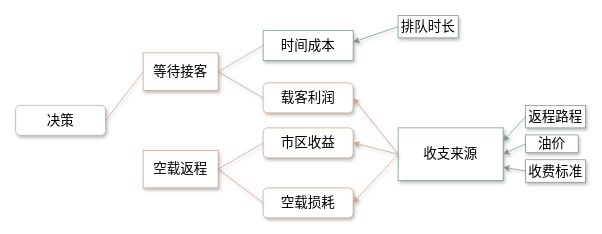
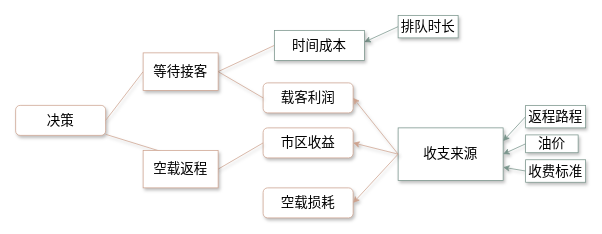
  <mxCell id="0" />
  <mxCell id="1" parent="0" />
  <mxCell id="2" value="&lt;font style=&quot;font-size: 18px&quot;&gt;决策&lt;/font&gt;" style="rounded=1;whiteSpace=wrap;html=1;fontSize=12;glass=0;strokeWidth=1;shadow=1;strokeColor=#CDA28E;" parent="1" vertex="1"><mxGeometry x="20" y="140" width="120" height="40" as="geometry" /></mxCell>
  <mxCell id="3" value="" style="endArrow=none;html=1;exitX=1;exitY=0.5;exitDx=0;exitDy=0;entryX=0;entryY=0.5;entryDx=0;entryDy=0;strokeColor=#CDA28E;shadow=1;" edge="1" parent="1" source="16" target="18"><mxGeometry width="50" height="50" relative="1" as="geometry"><mxPoint x="310" y="70" as="sourcePoint" /><mxPoint x="350" y="40" as="targetPoint" /></mxGeometry></mxCell>
  <mxCell id="4" value="&lt;font style=&quot;font-size: 18px&quot;&gt;载客利润&lt;/font&gt;" style="rounded=1;whiteSpace=wrap;html=1;fontSize=12;glass=0;strokeWidth=1;shadow=1;strokeColor=#CDA28E;" vertex="1" parent="1"><mxGeometry x="350" y="110" width="120" height="40" as="geometry" /></mxCell>
  <mxCell id="5" value="" style="endArrow=none;html=1;entryX=0;entryY=0.5;entryDx=0;entryDy=0;exitX=1;exitY=0.5;exitDx=0;exitDy=0;strokeColor=#CDA28E;shadow=1;" edge="1" parent="1" source="16" target="4"><mxGeometry width="50" height="50" relative="1" as="geometry"><mxPoint x="310" y="70" as="sourcePoint" /><mxPoint x="360" y="-10" as="targetPoint" /></mxGeometry></mxCell>
  <mxCell id="6" value="" style="endArrow=none;html=1;exitX=1;exitY=0.5;exitDx=0;exitDy=0;entryX=0;entryY=0.5;entryDx=0;entryDy=0;strokeColor=#CDA28E;shadow=1;" edge="1" parent="1" source="2" target="16"><mxGeometry width="50" height="50" relative="1" as="geometry"><mxPoint x="160" y="140" as="sourcePoint" /><mxPoint x="190" y="80" as="targetPoint" /></mxGeometry></mxCell>
  <mxCell id="7" value="&lt;font style=&quot;font-size: 18px&quot;&gt;市区收益&lt;/font&gt;" style="rounded=1;whiteSpace=wrap;html=1;fontSize=12;glass=0;strokeWidth=1;shadow=1;strokeColor=#CDA28E;" vertex="1" parent="1"><mxGeometry x="350" y="170" width="120" height="40" as="geometry" /></mxCell>
  <mxCell id="8" value="" style="endArrow=none;html=1;exitX=1;exitY=0.5;exitDx=0;exitDy=0;entryX=0;entryY=0.5;entryDx=0;entryDy=0;strokeColor=#CDA28E;shadow=1;" edge="1" parent="1" target="7" source="17"><mxGeometry width="50" height="50" relative="1" as="geometry"><mxPoint x="310" y="250" as="sourcePoint" /><mxPoint x="330" y="160" as="targetPoint" /></mxGeometry></mxCell>
  <mxCell id="9" value="&lt;font style=&quot;font-size: 18px&quot;&gt;空载损耗&lt;/font&gt;" style="rounded=1;whiteSpace=wrap;html=1;fontSize=12;glass=0;strokeWidth=1;shadow=1;strokeColor=#CDA28E;" vertex="1" parent="1"><mxGeometry x="350" y="250" width="120" height="40" as="geometry" /></mxCell>
- <mxCell id="10" value="" style="endArrow=none;html=1;entryX=0;entryY=0.5;entryDx=0;entryDy=0;exitX=1;exitY=0.5;exitDx=0;exitDy=0;strokeColor=#CDA28E;shadow=1;" edge="1" parent="1" target="9" source="17"><mxGeometry width="50" height="50" relative="1" as="geometry"><mxPoint x="310" y="250" as="sourcePoint" /><mxPoint x="360" y="170" as="targetPoint" /></mxGeometry></mxCell>
+ <mxCell id="10" value="" style="endArrow=none;html=1;exitX=1;exitY=0.5;exitDx=0;exitDy=0;strokeColor=#CDA28E;shadow=1;" edge="1" parent="1" target="2" source="17"><mxGeometry width="50" height="50" relative="1" as="geometry"><mxPoint x="310" y="250" as="sourcePoint" /><mxPoint x="360" y="170" as="targetPoint" /></mxGeometry></mxCell>
  <mxCell id="11" value="" style="endArrow=classic;html=1;entryX=1;entryY=0.39;entryDx=0;entryDy=0;exitX=0;exitY=0.5;exitDx=0;exitDy=0;entryPerimeter=0;strokeColor=#79948B;shadow=1;" edge="1" parent="1" source="23" target="18"><mxGeometry width="50" height="50" relative="1" as="geometry"><mxPoint x="530" y="35" as="sourcePoint" /><mxPoint x="470" y="30" as="targetPoint" /></mxGeometry></mxCell>
  <mxCell id="12" value="&lt;font style=&quot;font-size: 18px&quot;&gt;收支来源&lt;/font&gt;" style="rounded=0;whiteSpace=wrap;html=1;strokeColor=#79948B;shadow=1;" vertex="1" parent="1"><mxGeometry x="530" y="170" width="140" height="70" as="geometry" /></mxCell>
  <mxCell id="13" value="" style="endArrow=classic;html=1;entryX=1;entryY=0.5;entryDx=0;entryDy=0;exitX=0;exitY=0.5;exitDx=0;exitDy=0;strokeColor=#CDA28E;shadow=1;" edge="1" parent="1" source="12" target="4"><mxGeometry width="50" height="50" relative="1" as="geometry"><mxPoint x="510" y="160" as="sourcePoint" /><mxPoint x="560" y="110" as="targetPoint" /></mxGeometry></mxCell>
  <mxCell id="14" value="" style="endArrow=classic;html=1;entryX=1;entryY=0.5;entryDx=0;entryDy=0;exitX=0;exitY=0.5;exitDx=0;exitDy=0;strokeColor=#CDA28E;shadow=1;" edge="1" parent="1" source="12" target="7"><mxGeometry width="50" height="50" relative="1" as="geometry"><mxPoint x="540" y="200" as="sourcePoint" /><mxPoint x="480" y="210" as="targetPoint" /></mxGeometry></mxCell>
  <mxCell id="15" value="" style="endArrow=classic;html=1;entryX=1;entryY=0.5;entryDx=0;entryDy=0;exitX=0;exitY=0.5;exitDx=0;exitDy=0;strokeColor=#CDA28E;shadow=1;" edge="1" parent="1" source="12" target="9"><mxGeometry width="50" height="50" relative="1" as="geometry"><mxPoint x="540" y="220" as="sourcePoint" /><mxPoint x="490" y="130" as="targetPoint" /></mxGeometry></mxCell>
  <mxCell id="16" value="&lt;font style=&quot;font-size: 18px&quot;&gt;等待接客&lt;/font&gt;" style="rounded=0;whiteSpace=wrap;html=1;strokeColor=#CDA28E;shadow=1;" vertex="1" parent="1"><mxGeometry x="190" y="70" width="100" height="50" as="geometry" /></mxCell>
  <mxCell id="17" value="&lt;font style=&quot;font-size: 18px&quot;&gt;空载返程&lt;/font&gt;" style="rounded=0;whiteSpace=wrap;html=1;strokeColor=#CDA28E;shadow=1;" vertex="1" parent="1"><mxGeometry x="190" y="200" width="100" height="50" as="geometry" /></mxCell>
- <mxCell id="18" value="&lt;font style=&quot;font-size: 18px&quot;&gt;时间成本&lt;/font&gt;" style="rounded=0;whiteSpace=wrap;html=1;fillColor=#FFFFFF;strokeColor=#79948B;shadow=1;" vertex="1" parent="1"><mxGeometry x="350" y="40" width="120" height="40" as="geometry" /></mxCell>
+ <mxCell id="18" value="&lt;font style=&quot;font-size: 18px&quot;&gt;时间成本&lt;/font&gt;" style="rounded=0;whiteSpace=wrap;html=1;fillColor=#FFFFFF;strokeColor=#79948B;shadow=1;" vertex="1" parent="1"><mxGeometry x="365" y="40" width="120" height="40" as="geometry" /></mxCell>
  <mxCell id="19" value="" style="endArrow=classic;html=1;entryX=1;entryY=0.25;entryDx=0;entryDy=0;exitX=0;exitY=0.5;exitDx=0;exitDy=0;strokeColor=#79948B;shadow=1;" edge="1" parent="1" source="24" target="12"><mxGeometry width="50" height="50" relative="1" as="geometry"><mxPoint x="700" y="150" as="sourcePoint" /><mxPoint x="730" y="130" as="targetPoint" /></mxGeometry></mxCell>
  <mxCell id="20" style="edgeStyle=orthogonalEdgeStyle;rounded=0;orthogonalLoop=1;jettySize=auto;html=1;exitX=0.5;exitY=1;exitDx=0;exitDy=0;shadow=1;" edge="1" parent="1"><mxGeometry relative="1" as="geometry"><mxPoint x="725" y="160" as="sourcePoint" /><mxPoint x="725" y="160" as="targetPoint" /></mxGeometry></mxCell>
  <mxCell id="21" value="" style="endArrow=classic;html=1;exitX=0;exitY=0.5;exitDx=0;exitDy=0;entryX=1;entryY=0.5;entryDx=0;entryDy=0;strokeColor=#79948B;shadow=1;" edge="1" parent="1" source="25" target="12"><mxGeometry width="50" height="50" relative="1" as="geometry"><mxPoint x="700" y="190" as="sourcePoint" /><mxPoint x="680" y="182" as="targetPoint" /></mxGeometry></mxCell>
  <mxCell id="22" value="" style="endArrow=classic;html=1;exitX=0;exitY=0.5;exitDx=0;exitDy=0;strokeColor=#79948B;entryX=1;entryY=0.75;entryDx=0;entryDy=0;shadow=1;" edge="1" parent="1" source="26" target="12"><mxGeometry width="50" height="50" relative="1" as="geometry"><mxPoint x="700" y="240" as="sourcePoint" /><mxPoint x="640" y="210" as="targetPoint" /></mxGeometry></mxCell>
  <mxCell id="23" value="&lt;span&gt;&lt;font style=&quot;font-size: 18px&quot;&gt;排队时长&lt;/font&gt;&lt;/span&gt;" style="rounded=0;whiteSpace=wrap;html=1;strokeColor=#79948B;fillColor=#FFFFFF;shadow=1;" vertex="1" parent="1"><mxGeometry x="530" y="20" width="80" height="30" as="geometry" /></mxCell>
  <mxCell id="24" value="&lt;span&gt;&lt;font style=&quot;font-size: 18px&quot;&gt;返程路程&lt;/font&gt;&lt;/span&gt;" style="rounded=0;whiteSpace=wrap;html=1;strokeColor=#79948B;fillColor=#FFFFFF;shadow=1;" vertex="1" parent="1"><mxGeometry x="700" y="140" width="80" height="30" as="geometry" /></mxCell>
  <mxCell id="25" value="&lt;span&gt;&lt;font style=&quot;font-size: 18px&quot;&gt;油价&lt;/font&gt;&lt;/span&gt;" style="rounded=0;whiteSpace=wrap;html=1;strokeColor=#79948B;fillColor=#FFFFFF;shadow=1;" vertex="1" parent="1"><mxGeometry x="700" y="179.38" width="70" height="23.75" as="geometry" /></mxCell>
  <mxCell id="26" value="&lt;span&gt;&lt;font style=&quot;font-size: 18px&quot;&gt;收费标准&lt;/font&gt;&lt;/span&gt;" style="rounded=0;whiteSpace=wrap;html=1;strokeColor=#79948B;fillColor=#FFFFFF;shadow=1;" vertex="1" parent="1"><mxGeometry x="700" y="212.5" width="80" height="30" as="geometry" /></mxCell>
